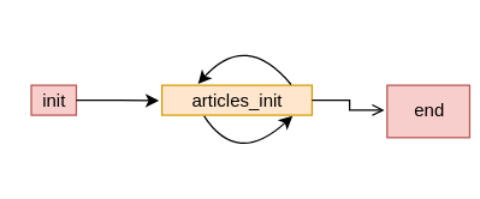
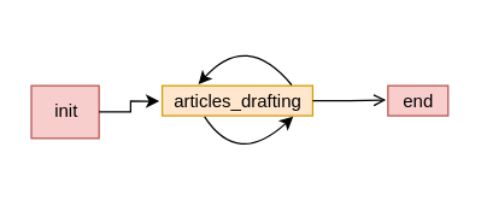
  <mxCell id="0" />
  <mxCell id="1" parent="0" />
- <mxCell id="2" value="articles_init" style="text;html=1;align=center;verticalAlign=middle;resizable=0;points=[];autosize=1;strokeColor=#d79b00;fillColor=#ffe6cc;" parent="1" vertex="1"><mxGeometry x="107" y="56.5" width="100" height="20" as="geometry" /></mxCell>
- <mxCell id="3" value="init" style="text;html=1;align=center;verticalAlign=middle;resizable=0;points=[];autosize=1;strokeColor=#b85450;fillColor=#f8cecc;" parent="1" vertex="1"><mxGeometry x="20" y="56.5" width="30" height="20" as="geometry" /></mxCell>
+ <mxCell id="2" value="articles_drafting" style="text;html=1;align=center;verticalAlign=middle;resizable=0;points=[];autosize=1;strokeColor=#d79b00;fillColor=#ffe6cc;" parent="1" vertex="1"><mxGeometry x="107" y="56.5" width="100" height="20" as="geometry" /></mxCell>
+ <mxCell id="3" value="init" style="text;html=1;align=center;verticalAlign=middle;resizable=0;points=[];autosize=1;strokeColor=#b85450;fillColor=#f8cecc;" parent="1" vertex="1"><mxGeometry x="20" y="56.5" width="45" height="35" as="geometry" /></mxCell>
  <mxCell id="4" style="edgeStyle=orthogonalEdgeStyle;rounded=0;orthogonalLoop=1;jettySize=auto;html=1;entryX=-0.019;entryY=0.517;entryDx=0;entryDy=0;entryPerimeter=0;" parent="1" source="3" target="2" edge="1"><mxGeometry x="10" as="geometry"><mxPoint x="83" y="66.5" as="targetPoint" /></mxGeometry></mxCell>
  <mxCell id="5" style="edgeStyle=orthogonalEdgeStyle;rounded=0;orthogonalLoop=1;jettySize=auto;html=1;entryX=-0.033;entryY=0.475;entryDx=0;entryDy=0;entryPerimeter=0;endArrow=open;" parent="1" source="2" target="7" edge="1"><mxGeometry x="10" as="geometry"><mxPoint x="510" y="67" as="targetPoint" /></mxGeometry></mxCell>
  <mxCell id="6" style="orthogonalLoop=1;jettySize=auto;html=1;curved=1;sourcePerimeterSpacing=5;targetPerimeterSpacing=5;startArrow=classic;startFill=1;endArrow=none;endFill=0;exitX=0.292;exitY=0.008;exitDx=0;exitDy=0;exitPerimeter=0;" parent="1" edge="1"><mxGeometry x="-244" as="geometry"><Array as="points"><mxPoint x="163" y="20" /></Array><mxPoint x="131.04" y="55.66" as="sourcePoint" /><mxPoint x="193" y="56" as="targetPoint" /></mxGeometry></mxCell>
- <mxCell id="7" value="end" style="text;html=1;align=center;verticalAlign=middle;resizable=0;points=[];autosize=1;strokeColor=#b85450;fillColor=#f8cecc;" parent="1" vertex="1"><mxGeometry x="257" y="56.5" width="55" height="35" as="geometry" /></mxCell>
+ <mxCell id="7" value="end" style="text;html=1;align=center;verticalAlign=middle;resizable=0;points=[];autosize=1;strokeColor=#b85450;fillColor=#f8cecc;" parent="1" vertex="1"><mxGeometry x="257" y="56.5" width="40" height="20" as="geometry" /></mxCell>
  <mxCell id="8" value="" style="curved=1;endArrow=classic;html=1;exitX=0.281;exitY=1.034;exitDx=0;exitDy=0;exitPerimeter=0;" parent="1" source="2" edge="1"><mxGeometry x="-244" width="50" height="50" as="geometry"><mxPoint x="274" y="51" as="sourcePoint" /><mxPoint x="194" y="77" as="targetPoint" /><Array as="points"><mxPoint x="157" y="111" /></Array></mxGeometry></mxCell>
